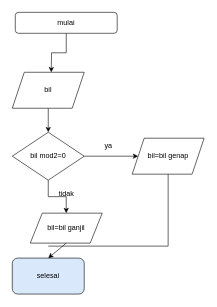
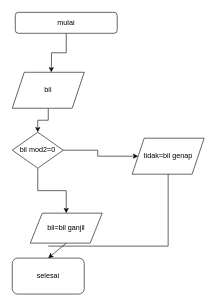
  <mxCell id="0" />
  <mxCell id="1" parent="0" />
  <mxCell id="2" style="edgeStyle=orthogonalEdgeStyle;rounded=0;orthogonalLoop=1;jettySize=auto;html=1;exitX=0.5;exitY=1;exitDx=0;exitDy=0;entryX=0.5;entryY=0;entryDx=0;entryDy=0;" edge="1" parent="1" source="3"><mxGeometry relative="1" as="geometry"><mxPoint x="85" y="120" as="targetPoint" /></mxGeometry></mxCell>
  <mxCell id="3" value="mulai" style="rounded=1;whiteSpace=wrap;html=1;" vertex="1" parent="1"><mxGeometry x="25" y="20" width="170" height="35" as="geometry" /></mxCell>
  <mxCell id="4" value="" style="edgeStyle=orthogonalEdgeStyle;rounded=0;orthogonalLoop=1;jettySize=auto;html=1;" edge="1" parent="1" source="6" target="7"><mxGeometry relative="1" as="geometry" /></mxCell>
  <mxCell id="5" value="" style="edgeStyle=orthogonalEdgeStyle;rounded=0;orthogonalLoop=1;jettySize=auto;html=1;" edge="1" parent="1" source="6" target="11"><mxGeometry relative="1" as="geometry" /></mxCell>
- <mxCell id="6" value="bil mod2=0" style="rhombus;whiteSpace=wrap;html=1;" vertex="1" parent="1"><mxGeometry x="20" y="220" width="120" height="80" as="geometry" /></mxCell>
+ <mxCell id="6" value="bil mod2=0" style="rhombus;whiteSpace=wrap;html=1;" vertex="1" parent="1"><mxGeometry x="20" y="220" width="85" height="60" as="geometry" /></mxCell>
  <mxCell id="7" value="bil=bil ganjil" style="shape=parallelogram;perimeter=parallelogramPerimeter;whiteSpace=wrap;html=1;fixedSize=1;" vertex="1" parent="1"><mxGeometry x="50" y="355" width="120" height="50" as="geometry" /></mxCell>
- <mxCell id="8" value="selesai" style="rounded=1;whiteSpace=wrap;html=1;fillColor=#dae8fc;" vertex="1" parent="1"><mxGeometry x="20" y="430" width="120" height="60" as="geometry" /></mxCell>
+ <mxCell id="8" value="selesai" style="rounded=1;whiteSpace=wrap;html=1;" vertex="1" parent="1"><mxGeometry x="20" y="430" width="120" height="60" as="geometry" /></mxCell>
  <mxCell id="9" value="" style="edgeStyle=orthogonalEdgeStyle;rounded=0;orthogonalLoop=1;jettySize=auto;html=1;" edge="1" parent="1" source="10" target="6"><mxGeometry relative="1" as="geometry" /></mxCell>
  <mxCell id="10" value="bil" style="shape=parallelogram;perimeter=parallelogramPerimeter;whiteSpace=wrap;html=1;fixedSize=1;" vertex="1" parent="1"><mxGeometry x="20" y="120" width="120" height="60" as="geometry" /></mxCell>
- <mxCell id="11" value="bil=bil genap" style="shape=parallelogram;perimeter=parallelogramPerimeter;whiteSpace=wrap;html=1;fixedSize=1;" vertex="1" parent="1"><mxGeometry x="220" y="230" width="120" height="60" as="geometry" /></mxCell>
+ <mxCell id="11" value="tidak=bil genap" style="shape=parallelogram;perimeter=parallelogramPerimeter;whiteSpace=wrap;html=1;fixedSize=1;" vertex="1" parent="1"><mxGeometry x="220" y="230" width="120" height="60" as="geometry" /></mxCell>
  <mxCell id="12" value="" style="endArrow=classic;html=1;rounded=0;exitX=0.5;exitY=1;exitDx=0;exitDy=0;" edge="1" parent="1" source="7"><mxGeometry width="50" height="50" relative="1" as="geometry"><mxPoint x="120" y="280" as="sourcePoint" /><mxPoint x="80" y="430" as="targetPoint" /></mxGeometry></mxCell>
  <mxCell id="13" value="" style="endArrow=none;html=1;rounded=0;entryX=0.5;entryY=1;entryDx=0;entryDy=0;" edge="1" parent="1" target="11"><mxGeometry width="50" height="50" relative="1" as="geometry"><mxPoint x="280" y="410" as="sourcePoint" /><mxPoint x="170" y="230" as="targetPoint" /></mxGeometry></mxCell>
  <mxCell id="14" value="" style="endArrow=none;html=1;rounded=0;" edge="1" parent="1"><mxGeometry width="50" height="50" relative="1" as="geometry"><mxPoint x="80" y="410" as="sourcePoint" /><mxPoint x="280" y="410" as="targetPoint" /></mxGeometry></mxCell>
- <mxCell id="15" value="ya" style="text;html=1;align=center;verticalAlign=middle;resizable=0;points=[];autosize=1;strokeColor=none;fillColor=none;" vertex="1" parent="1"><mxGeometry x="160" y="228" width="40" height="30" as="geometry" /></mxCell>
- <mxCell id="16" value="tidak" style="text;html=1;align=center;verticalAlign=middle;resizable=0;points=[];autosize=1;strokeColor=none;fillColor=none;" vertex="1" parent="1"><mxGeometry x="85" y="308" width="50" height="30" as="geometry" /></mxCell>
